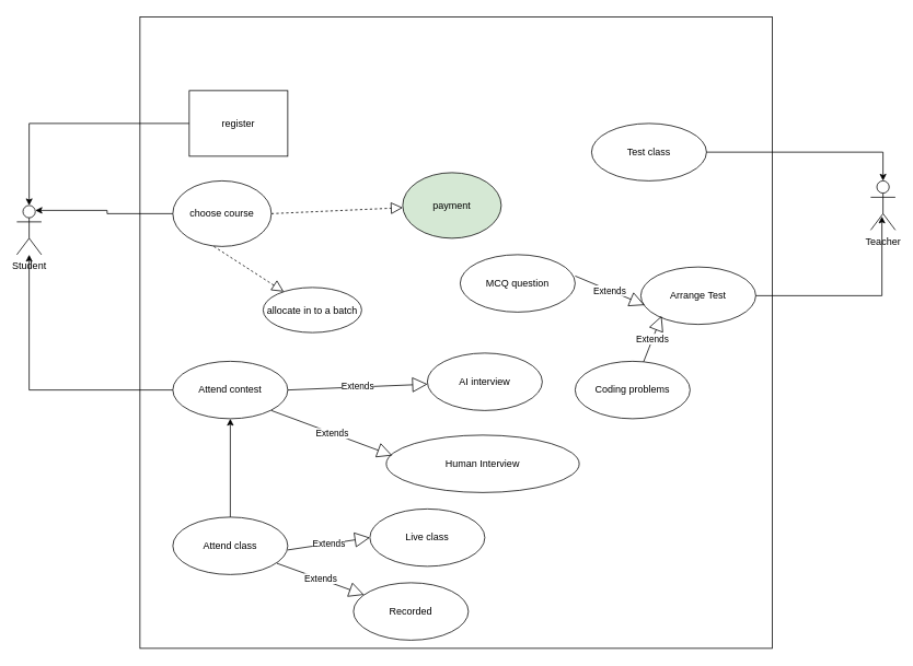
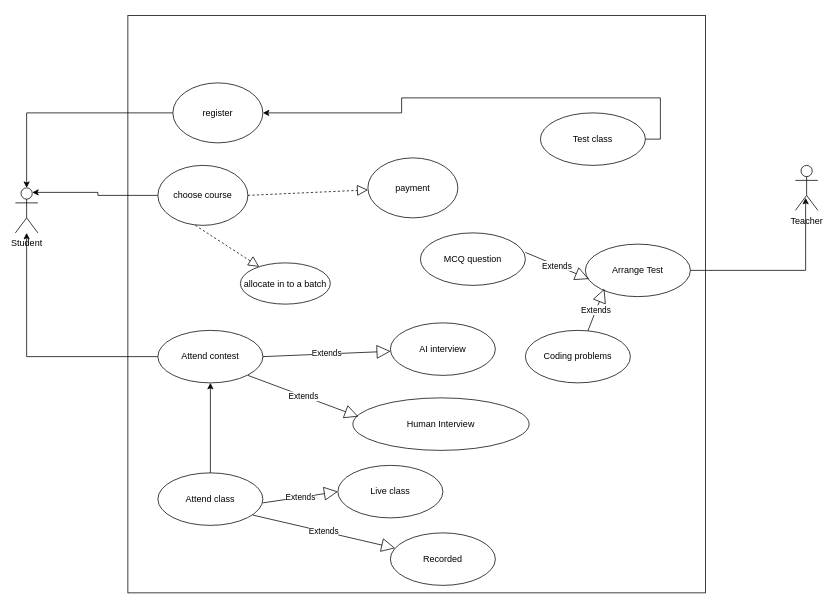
  <mxCell id="0" />
  <mxCell id="1" parent="0" />
  <mxCell id="2" value="" style="whiteSpace=wrap;html=1;aspect=fixed;" vertex="1" parent="1"><mxGeometry x="170" y="20" width="770" height="770" as="geometry" /></mxCell>
  <mxCell id="3" style="edgeStyle=orthogonalEdgeStyle;rounded=0;orthogonalLoop=1;jettySize=auto;html=1;exitX=0;exitY=0.5;exitDx=0;exitDy=0;" edge="1" parent="1" source="4" target="20"><mxGeometry relative="1" as="geometry" /></mxCell>
- <mxCell id="4" value="register" style="whiteSpace=wrap;html=1;rounded=0;" vertex="1" parent="1"><mxGeometry x="230" y="110" width="120" height="80" as="geometry" /></mxCell>
+ <mxCell id="4" value="register" style="ellipse;whiteSpace=wrap;html=1;" vertex="1" parent="1"><mxGeometry x="230" y="110" width="120" height="80" as="geometry" /></mxCell>
  <mxCell id="5" value="choose course" style="ellipse;whiteSpace=wrap;html=1;" vertex="1" parent="1"><mxGeometry x="210" y="220" width="120" height="80" as="geometry" /></mxCell>
- <mxCell id="6" value="payment" style="ellipse;whiteSpace=wrap;html=1;fillColor=#d5e8d4;" vertex="1" parent="1"><mxGeometry x="490" y="210" width="120" height="80" as="geometry" /></mxCell>
+ <mxCell id="6" value="payment" style="ellipse;whiteSpace=wrap;html=1;" vertex="1" parent="1"><mxGeometry x="490" y="210" width="120" height="80" as="geometry" /></mxCell>
  <mxCell id="7" value="" style="endArrow=block;dashed=1;endFill=0;endSize=12;html=1;rounded=0;" edge="1" parent="1" target="6"><mxGeometry width="160" relative="1" as="geometry"><mxPoint x="330" y="260" as="sourcePoint" /><mxPoint x="490" y="260" as="targetPoint" /></mxGeometry></mxCell>
  <mxCell id="8" value="allocate in to a batch" style="ellipse;whiteSpace=wrap;html=1;" vertex="1" parent="1"><mxGeometry x="320" y="350" width="120" height="55" as="geometry" /></mxCell>
  <mxCell id="9" value="" style="endArrow=block;dashed=1;endFill=0;endSize=12;html=1;rounded=0;" edge="1" parent="1" target="8"><mxGeometry width="160" relative="1" as="geometry"><mxPoint x="260" y="300" as="sourcePoint" /><mxPoint x="420" y="300" as="targetPoint" /></mxGeometry></mxCell>
  <mxCell id="10" value="Attend contest" style="ellipse;whiteSpace=wrap;html=1;" vertex="1" parent="1"><mxGeometry x="210" y="440" width="140" height="70" as="geometry" /></mxCell>
  <mxCell id="11" value="AI interview" style="ellipse;whiteSpace=wrap;html=1;" vertex="1" parent="1"><mxGeometry x="520" y="430" width="140" height="70" as="geometry" /></mxCell>
  <mxCell id="12" value="Human Interview" style="ellipse;whiteSpace=wrap;html=1;" vertex="1" parent="1"><mxGeometry x="470" y="530" width="235" height="70" as="geometry" /></mxCell>
  <mxCell id="13" value="Extends" style="endArrow=block;endSize=16;endFill=0;html=1;rounded=0;entryX=0.031;entryY=0.355;entryDx=0;entryDy=0;entryPerimeter=0;" edge="1" parent="1" target="12"><mxGeometry width="160" relative="1" as="geometry"><mxPoint x="330" y="500" as="sourcePoint" /><mxPoint x="480" y="500" as="targetPoint" /></mxGeometry></mxCell>
  <mxCell id="14" value="Extends" style="endArrow=block;endSize=16;endFill=0;html=1;rounded=0;exitX=1;exitY=0.5;exitDx=0;exitDy=0;" edge="1" parent="1" source="10" target="11"><mxGeometry width="160" relative="1" as="geometry"><mxPoint x="350" y="460" as="sourcePoint" /><mxPoint x="510" y="460" as="targetPoint" /></mxGeometry></mxCell>
  <mxCell id="15" value="Attend class" style="ellipse;whiteSpace=wrap;html=1;" vertex="1" parent="1"><mxGeometry x="210" y="630" width="140" height="70" as="geometry" /></mxCell>
- <mxCell id="16" value="Recorded" style="ellipse;whiteSpace=wrap;html=1;" vertex="1" parent="1"><mxGeometry x="430" y="710" width="140" height="70" as="geometry" /></mxCell>
+ <mxCell id="16" value="Recorded" style="ellipse;whiteSpace=wrap;html=1;" vertex="1" parent="1"><mxGeometry x="520" y="710" width="140" height="70" as="geometry" /></mxCell>
  <mxCell id="17" value="Live class" style="ellipse;whiteSpace=wrap;html=1;" vertex="1" parent="1"><mxGeometry x="450" y="620" width="140" height="70" as="geometry" /></mxCell>
  <mxCell id="18" value="Extends" style="endArrow=block;endSize=16;endFill=0;html=1;rounded=0;entryX=0;entryY=0.5;entryDx=0;entryDy=0;" edge="1" parent="1" target="17"><mxGeometry width="160" relative="1" as="geometry"><mxPoint x="350" y="670" as="sourcePoint" /><mxPoint x="510" y="670" as="targetPoint" /></mxGeometry></mxCell>
  <mxCell id="19" value="Extends" style="endArrow=block;endSize=16;endFill=0;html=1;rounded=0;exitX=0.906;exitY=0.805;exitDx=0;exitDy=0;exitPerimeter=0;" edge="1" parent="1" source="15" target="16"><mxGeometry width="160" relative="1" as="geometry"><mxPoint x="360" y="680" as="sourcePoint" /><mxPoint x="460" y="665" as="targetPoint" /></mxGeometry></mxCell>
  <mxCell id="20" value="Student&lt;div&gt;&lt;br&gt;&lt;/div&gt;" style="shape=umlActor;verticalLabelPosition=bottom;verticalAlign=top;html=1;" vertex="1" parent="1"><mxGeometry x="20" y="250" width="30" height="60" as="geometry" /></mxCell>
  <mxCell id="21" value="Teacher" style="shape=umlActor;verticalLabelPosition=bottom;verticalAlign=top;html=1;" vertex="1" parent="1"><mxGeometry x="1060" y="220" width="30" height="60" as="geometry" /></mxCell>
  <mxCell id="22" style="edgeStyle=orthogonalEdgeStyle;rounded=0;orthogonalLoop=1;jettySize=auto;html=1;entryX=0.75;entryY=0.1;entryDx=0;entryDy=0;entryPerimeter=0;" edge="1" parent="1" source="5" target="20"><mxGeometry relative="1" as="geometry" /></mxCell>
  <mxCell id="23" style="edgeStyle=orthogonalEdgeStyle;rounded=0;orthogonalLoop=1;jettySize=auto;html=1;" edge="1" parent="1" source="10" target="20"><mxGeometry relative="1" as="geometry" /></mxCell>
  <mxCell id="24" style="edgeStyle=orthogonalEdgeStyle;rounded=0;orthogonalLoop=1;jettySize=auto;html=1;" edge="1" parent="1" source="15" target="10"><mxGeometry relative="1" as="geometry" /></mxCell>
  <mxCell id="25" value="Test class" style="ellipse;whiteSpace=wrap;html=1;" vertex="1" parent="1"><mxGeometry x="720" y="150" width="140" height="70" as="geometry" /></mxCell>
  <mxCell id="26" value="Arrange Test" style="ellipse;whiteSpace=wrap;html=1;" vertex="1" parent="1"><mxGeometry x="780" y="325" width="140" height="70" as="geometry" /></mxCell>
  <mxCell id="27" value="MCQ question" style="ellipse;whiteSpace=wrap;html=1;" vertex="1" parent="1"><mxGeometry x="560" y="310" width="140" height="70" as="geometry" /></mxCell>
  <mxCell id="28" value="Coding problems" style="ellipse;whiteSpace=wrap;html=1;" vertex="1" parent="1"><mxGeometry x="700" y="440" width="140" height="70" as="geometry" /></mxCell>
  <mxCell id="29" value="Extends" style="endArrow=block;endSize=16;endFill=0;html=1;rounded=0;entryX=0.033;entryY=0.664;entryDx=0;entryDy=0;entryPerimeter=0;" edge="1" parent="1" target="26"><mxGeometry width="160" relative="1" as="geometry"><mxPoint x="700" y="336" as="sourcePoint" /><mxPoint x="850" y="340" as="targetPoint" /></mxGeometry></mxCell>
  <mxCell id="30" value="Extends" style="endArrow=block;endSize=16;endFill=0;html=1;rounded=0;entryX=0.181;entryY=0.851;entryDx=0;entryDy=0;entryPerimeter=0;" edge="1" parent="1" source="28" target="26"><mxGeometry width="160" relative="1" as="geometry"><mxPoint x="700" y="350" as="sourcePoint" /><mxPoint x="785" y="356" as="targetPoint" /></mxGeometry></mxCell>
- <mxCell id="31" style="edgeStyle=orthogonalEdgeStyle;rounded=0;orthogonalLoop=1;jettySize=auto;html=1;exitX=1;exitY=0.5;exitDx=0;exitDy=0;entryX=0.5;entryY=0;entryDx=0;entryDy=0;entryPerimeter=0;" edge="1" parent="1" source="25" target="21"><mxGeometry relative="1" as="geometry" /></mxCell>
+ <mxCell id="31" style="edgeStyle=orthogonalEdgeStyle;rounded=0;orthogonalLoop=1;jettySize=auto;html=1;exitX=1;exitY=0.5;exitDx=0;exitDy=0;" edge="1" parent="1" source="25" target="4"><mxGeometry relative="1" as="geometry" /></mxCell>
  <mxCell id="32" style="edgeStyle=orthogonalEdgeStyle;rounded=0;orthogonalLoop=1;jettySize=auto;html=1;entryX=0.456;entryY=0.722;entryDx=0;entryDy=0;entryPerimeter=0;" edge="1" parent="1" source="26" target="21"><mxGeometry relative="1" as="geometry" /></mxCell>
